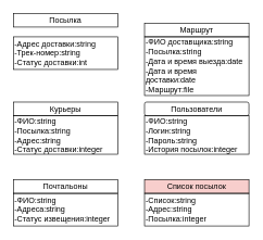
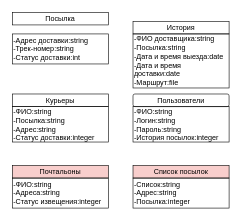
  <mxCell id="0" />
  <mxCell id="1" parent="0" />
  <mxCell id="2" value="Посылка" style="rounded=0;whiteSpace=wrap;html=1;" parent="1" vertex="1"><mxGeometry x="20" y="20" width="160" height="21" as="geometry" /></mxCell>
  <mxCell id="3" value="-Адрес доставки:string&lt;br&gt;-Трек-номер:string&lt;br&gt;-Статус доставки:int" style="rounded=0;whiteSpace=wrap;html=1;fillColor=none;align=left;" parent="1" vertex="1"><mxGeometry x="20" y="56" width="160" height="50" as="geometry" /></mxCell>
- <mxCell id="4" value="Маршрут" style="rounded=0;whiteSpace=wrap;html=1;" parent="1" vertex="1"><mxGeometry x="221" y="35" width="160" height="21" as="geometry" /></mxCell>
+ <mxCell id="4" value="История" style="rounded=0;whiteSpace=wrap;html=1;" parent="1" vertex="1"><mxGeometry x="221" y="35" width="160" height="21" as="geometry" /></mxCell>
  <mxCell id="5" value="-ФИО доставщика:string&lt;br&gt;-Посылка:string&lt;br&gt;-Дата и время выезда:date&lt;br&gt;-Дата и время доставки:date&lt;br&gt;-Маршрут:file" style="rounded=0;whiteSpace=wrap;html=1;fillColor=none;align=left;" parent="1" vertex="1"><mxGeometry x="221" y="56" width="160" height="90" as="geometry" /></mxCell>
  <mxCell id="6" value="Курьеры" style="rounded=0;whiteSpace=wrap;html=1;" parent="1" vertex="1"><mxGeometry x="20" y="156" width="160" height="21" as="geometry" /></mxCell>
  <mxCell id="7" value="-ФИО:string&lt;br&gt;-Посылка:string&lt;br&gt;-Адрес:string&lt;br&gt;-Статус доставки:integer" style="rounded=0;whiteSpace=wrap;html=1;fillColor=none;align=left;" parent="1" vertex="1"><mxGeometry x="20" y="177" width="160" height="59" as="geometry" /></mxCell>
- <mxCell id="8" value="Почтальоны" style="rounded=0;whiteSpace=wrap;html=1;" parent="1" vertex="1"><mxGeometry x="20" y="275" width="160" height="21" as="geometry" /></mxCell>
+ <mxCell id="8" value="Почтальоны" style="rounded=0;whiteSpace=wrap;html=1;fillColor=#f8cecc;" parent="1" vertex="1"><mxGeometry x="20" y="275" width="160" height="21" as="geometry" /></mxCell>
  <mxCell id="9" value="-ФИО:string&lt;br&gt;-Адреса:string&lt;br&gt;-Статус извещения:integer" style="rounded=0;whiteSpace=wrap;html=1;fillColor=none;align=left;" parent="1" vertex="1"><mxGeometry x="20" y="296" width="160" height="50" as="geometry" /></mxCell>
  <mxCell id="10" value="Пользователи" style="whiteSpace=wrap;html=1;rounded=1;" parent="1" vertex="1"><mxGeometry x="221" y="156" width="160" height="21" as="geometry" /></mxCell>
  <mxCell id="11" value="-ФИО:string&lt;br&gt;-Логин:string&lt;br&gt;-Пароль:string&lt;br&gt;-История посылок:integer" style="rounded=0;whiteSpace=wrap;html=1;fillColor=none;align=left;" parent="1" vertex="1"><mxGeometry x="221" y="177" width="160" height="59" as="geometry" /></mxCell>
  <mxCell id="12" value="Список посылок" style="rounded=0;whiteSpace=wrap;html=1;fillColor=#f8cecc;" vertex="1" parent="1"><mxGeometry x="221" y="275" width="160" height="21" as="geometry" /></mxCell>
  <mxCell id="13" value="-Список:string&lt;br&gt;-Адрес:string&lt;br&gt;-Посылка:integer" style="rounded=0;whiteSpace=wrap;html=1;fillColor=none;align=left;" vertex="1" parent="1"><mxGeometry x="221" y="296" width="160" height="50" as="geometry" /></mxCell>
